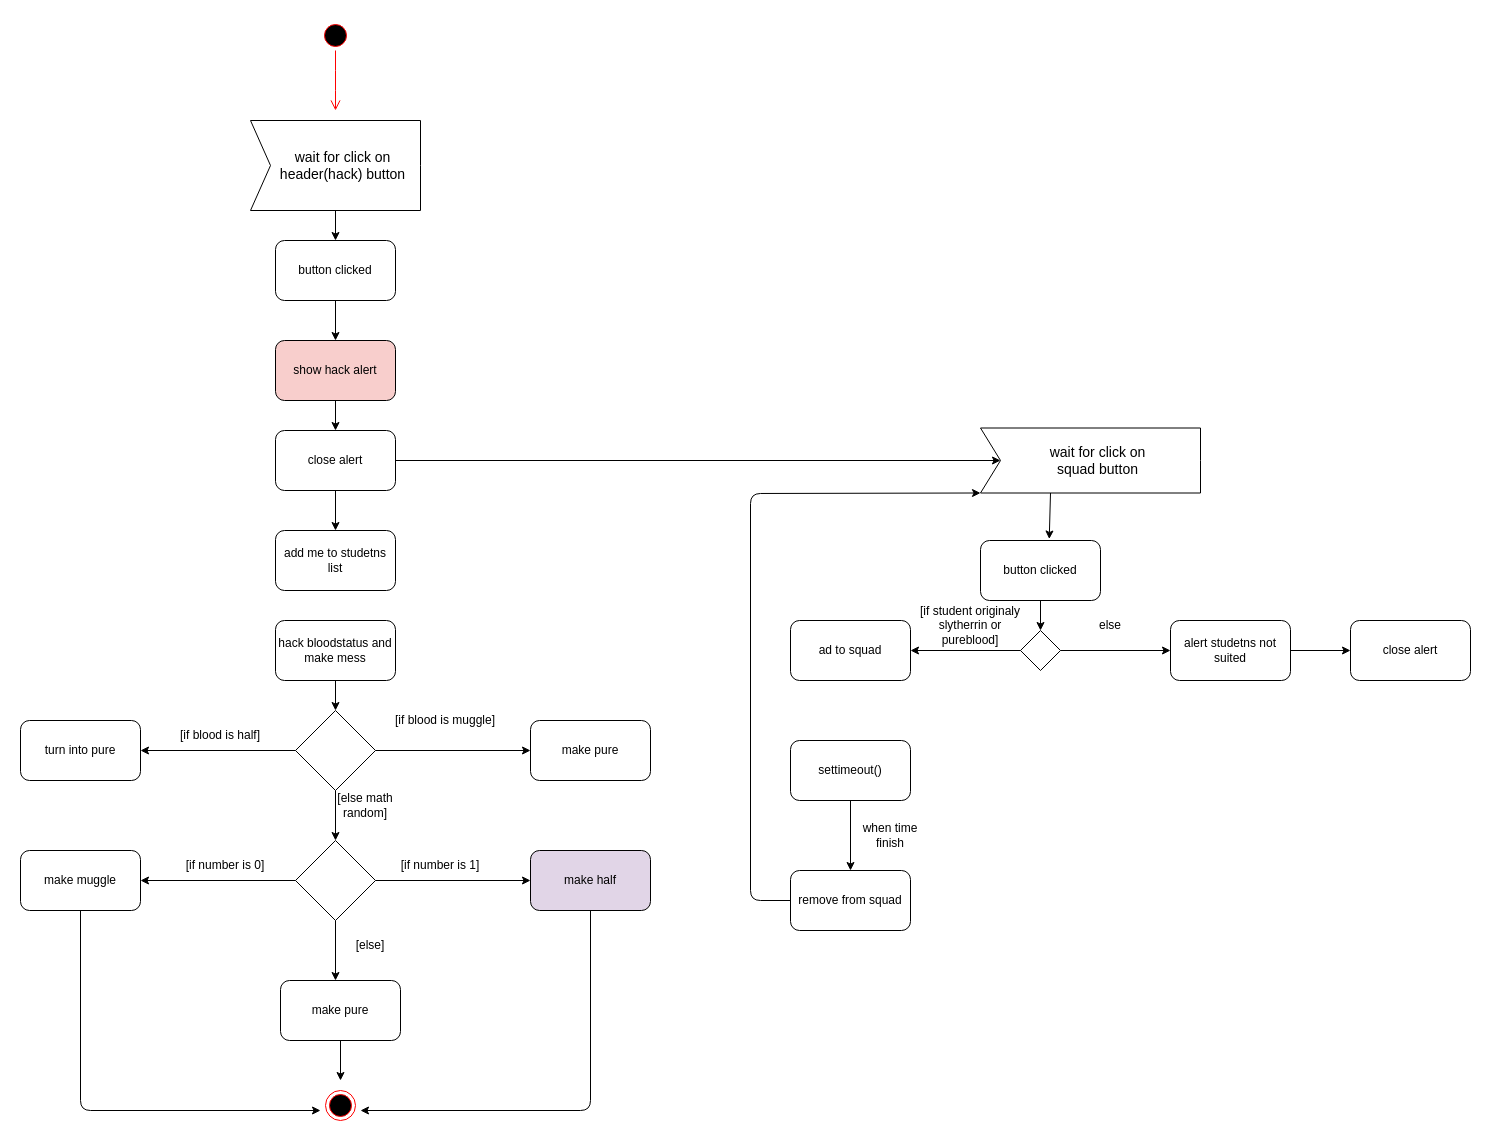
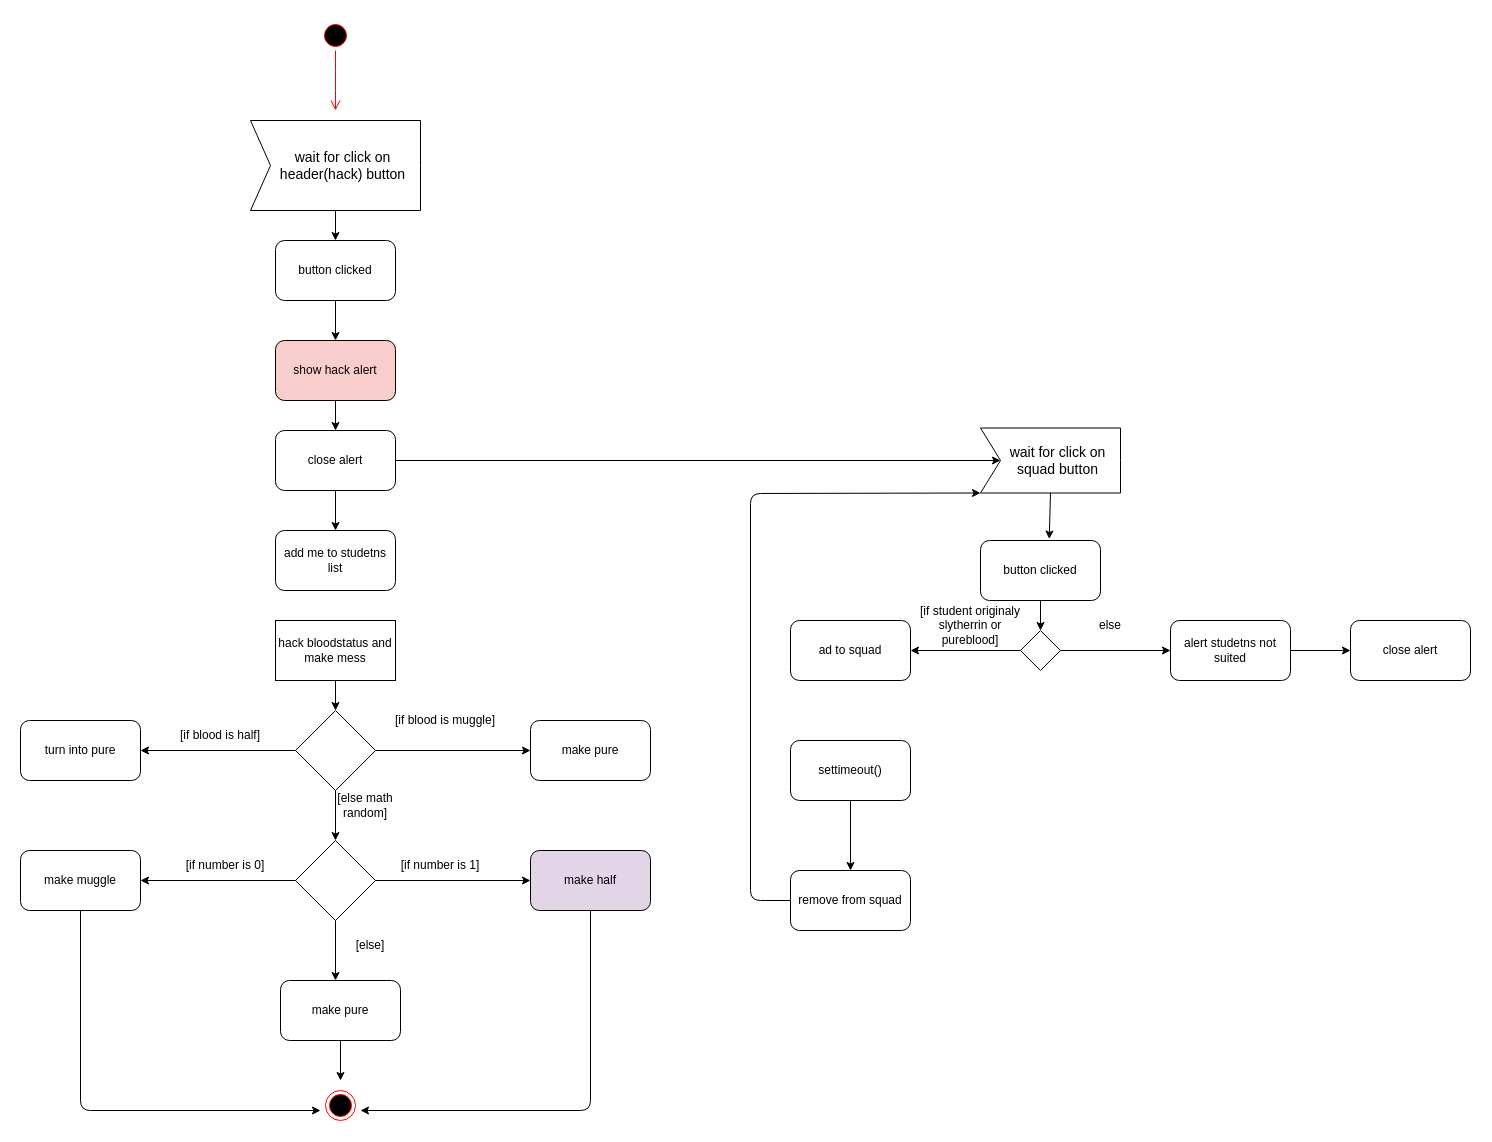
  <mxCell id="0" />
  <mxCell id="1" parent="0" />
  <mxCell id="2" value="" style="ellipse;html=1;shape=startState;fillColor=#000000;strokeColor=#ff0000;" vertex="1" parent="1"><mxGeometry x="320" y="20" width="30" height="30" as="geometry" /></mxCell>
  <mxCell id="3" value="" style="edgeStyle=orthogonalEdgeStyle;html=1;verticalAlign=bottom;endArrow=open;endSize=8;strokeColor=#ff0000;" edge="1" source="2" parent="1"><mxGeometry relative="1" as="geometry"><mxPoint x="335" y="110" as="targetPoint" /></mxGeometry></mxCell>
  <mxCell id="4" value="wait for click on &lt;br&gt;header(hack) button" style="html=1;shape=mxgraph.infographic.ribbonSimple;notch1=20;notch2=0;align=center;verticalAlign=middle;fontSize=14;fontStyle=0;fillColor=#FFFFFF;flipH=0;spacingRight=0;spacingLeft=14;" vertex="1" parent="1"><mxGeometry x="250" y="120" width="170" height="90" as="geometry" /></mxCell>
  <mxCell id="5" value="" style="endArrow=classic;html=1;exitX=0;exitY=0;exitDx=85;exitDy=90;exitPerimeter=0;" edge="1" parent="1" source="4" target="6"><mxGeometry width="50" height="50" relative="1" as="geometry"><mxPoint x="330" y="270" as="sourcePoint" /><mxPoint x="335" y="270" as="targetPoint" /></mxGeometry></mxCell>
  <mxCell id="6" value="button clicked" style="rounded=1;whiteSpace=wrap;html=1;" vertex="1" parent="1"><mxGeometry x="275" y="240" width="120" height="60" as="geometry" /></mxCell>
  <mxCell id="7" value="" style="endArrow=classic;html=1;exitX=0.5;exitY=1;exitDx=0;exitDy=0;" edge="1" parent="1" source="6" target="8"><mxGeometry width="50" height="50" relative="1" as="geometry"><mxPoint x="330" y="370" as="sourcePoint" /><mxPoint x="335" y="350" as="targetPoint" /></mxGeometry></mxCell>
  <mxCell id="8" value="show hack alert" style="rounded=1;whiteSpace=wrap;html=1;fillColor=#f8cecc;" vertex="1" parent="1"><mxGeometry x="275" y="340" width="120" height="60" as="geometry" /></mxCell>
  <mxCell id="9" value="close alert&lt;br&gt;" style="rounded=1;whiteSpace=wrap;html=1;" vertex="1" parent="1"><mxGeometry x="275" y="430" width="120" height="60" as="geometry" /></mxCell>
  <mxCell id="10" value="" style="endArrow=classic;html=1;exitX=0.5;exitY=1;exitDx=0;exitDy=0;entryX=0.5;entryY=0;entryDx=0;entryDy=0;" edge="1" parent="1" source="8" target="9"><mxGeometry width="50" height="50" relative="1" as="geometry"><mxPoint x="330" y="370" as="sourcePoint" /><mxPoint x="380" y="320" as="targetPoint" /></mxGeometry></mxCell>
  <mxCell id="11" value="" style="endArrow=classic;html=1;exitX=0.5;exitY=1;exitDx=0;exitDy=0;" edge="1" parent="1" source="9"><mxGeometry width="50" height="50" relative="1" as="geometry"><mxPoint x="330" y="360" as="sourcePoint" /><mxPoint x="335" y="530" as="targetPoint" /></mxGeometry></mxCell>
  <mxCell id="12" value="add me to studetns list" style="rounded=1;whiteSpace=wrap;html=1;" vertex="1" parent="1"><mxGeometry x="275" y="530" width="120" height="60" as="geometry" /></mxCell>
- <mxCell id="13" value="hack bloodstatus and make mess" style="rounded=1;whiteSpace=wrap;html=1;" vertex="1" parent="1"><mxGeometry x="275" y="620" width="120" height="60" as="geometry" /></mxCell>
+ <mxCell id="13" value="hack bloodstatus and make mess" style="whiteSpace=wrap;html=1;rounded=0;" vertex="1" parent="1"><mxGeometry x="275" y="620" width="120" height="60" as="geometry" /></mxCell>
  <mxCell id="14" value="" style="endArrow=classic;html=1;exitX=0.5;exitY=1;exitDx=0;exitDy=0;" edge="1" parent="1" source="13" target="15"><mxGeometry width="50" height="50" relative="1" as="geometry"><mxPoint x="330" y="560" as="sourcePoint" /><mxPoint x="335" y="720" as="targetPoint" /></mxGeometry></mxCell>
  <mxCell id="15" value="" style="rhombus;whiteSpace=wrap;html=1;" vertex="1" parent="1"><mxGeometry x="295" y="710" width="80" height="80" as="geometry" /></mxCell>
  <mxCell id="16" value="" style="endArrow=classic;html=1;exitX=0;exitY=0.5;exitDx=0;exitDy=0;" edge="1" parent="1" source="15" target="17"><mxGeometry width="50" height="50" relative="1" as="geometry"><mxPoint x="330" y="680" as="sourcePoint" /><mxPoint x="120" y="750" as="targetPoint" /></mxGeometry></mxCell>
  <mxCell id="17" value="turn into pure" style="rounded=1;whiteSpace=wrap;html=1;" vertex="1" parent="1"><mxGeometry x="20" y="720" width="120" height="60" as="geometry" /></mxCell>
  <mxCell id="18" value="[if blood is half]" style="text;html=1;strokeColor=none;fillColor=none;align=center;verticalAlign=middle;whiteSpace=wrap;rounded=0;" vertex="1" parent="1"><mxGeometry x="170" y="720" width="100" height="30" as="geometry" /></mxCell>
  <mxCell id="19" value="" style="endArrow=classic;html=1;exitX=1;exitY=0.5;exitDx=0;exitDy=0;" edge="1" parent="1" source="15"><mxGeometry width="50" height="50" relative="1" as="geometry"><mxPoint x="420" y="680" as="sourcePoint" /><mxPoint x="530" y="750" as="targetPoint" /></mxGeometry></mxCell>
  <mxCell id="20" value="[if blood is muggle]" style="text;html=1;strokeColor=none;fillColor=none;align=center;verticalAlign=middle;whiteSpace=wrap;rounded=0;" vertex="1" parent="1"><mxGeometry x="390" y="705" width="110" height="30" as="geometry" /></mxCell>
  <mxCell id="21" value="make pure" style="rounded=1;whiteSpace=wrap;html=1;" vertex="1" parent="1"><mxGeometry x="530" y="720" width="120" height="60" as="geometry" /></mxCell>
  <mxCell id="22" value="" style="endArrow=classic;html=1;exitX=0.5;exitY=1;exitDx=0;exitDy=0;" edge="1" parent="1" source="15"><mxGeometry width="50" height="50" relative="1" as="geometry"><mxPoint x="300" y="770" as="sourcePoint" /><mxPoint x="335" y="840" as="targetPoint" /></mxGeometry></mxCell>
  <mxCell id="23" value="" style="rhombus;whiteSpace=wrap;html=1;" vertex="1" parent="1"><mxGeometry x="295" y="840" width="80" height="80" as="geometry" /></mxCell>
  <mxCell id="24" value="" style="endArrow=classic;html=1;exitX=0;exitY=0.5;exitDx=0;exitDy=0;" edge="1" parent="1" source="23" target="25"><mxGeometry width="50" height="50" relative="1" as="geometry"><mxPoint x="340" y="850" as="sourcePoint" /><mxPoint x="140" y="880" as="targetPoint" /></mxGeometry></mxCell>
  <mxCell id="25" value="make muggle" style="rounded=1;whiteSpace=wrap;html=1;" vertex="1" parent="1"><mxGeometry x="20" y="850" width="120" height="60" as="geometry" /></mxCell>
  <mxCell id="26" value="" style="endArrow=classic;html=1;exitX=1;exitY=0.5;exitDx=0;exitDy=0;" edge="1" parent="1" source="23" target="27"><mxGeometry width="50" height="50" relative="1" as="geometry"><mxPoint x="310" y="850" as="sourcePoint" /><mxPoint x="520" y="880" as="targetPoint" /></mxGeometry></mxCell>
  <mxCell id="27" value="make half" style="rounded=1;whiteSpace=wrap;html=1;fillColor=#e1d5e7;" vertex="1" parent="1"><mxGeometry x="530" y="850" width="120" height="60" as="geometry" /></mxCell>
  <mxCell id="28" value="[if number is 0]" style="text;html=1;strokeColor=none;fillColor=none;align=center;verticalAlign=middle;whiteSpace=wrap;rounded=0;" vertex="1" parent="1"><mxGeometry x="175" y="850" width="100" height="30" as="geometry" /></mxCell>
  <mxCell id="29" value="[else math random]" style="text;html=1;strokeColor=none;fillColor=none;align=center;verticalAlign=middle;whiteSpace=wrap;rounded=0;" vertex="1" parent="1"><mxGeometry x="335" y="790" width="60" height="30" as="geometry" /></mxCell>
  <mxCell id="30" value="[if number is 1]" style="text;html=1;strokeColor=none;fillColor=none;align=center;verticalAlign=middle;whiteSpace=wrap;rounded=0;" vertex="1" parent="1"><mxGeometry x="390" y="850" width="100" height="30" as="geometry" /></mxCell>
  <mxCell id="31" value="" style="endArrow=classic;html=1;exitX=0.5;exitY=1;exitDx=0;exitDy=0;" edge="1" parent="1" source="23"><mxGeometry width="50" height="50" relative="1" as="geometry"><mxPoint x="480" y="860" as="sourcePoint" /><mxPoint x="335" y="980" as="targetPoint" /></mxGeometry></mxCell>
  <mxCell id="32" value="make pure" style="rounded=1;whiteSpace=wrap;html=1;" vertex="1" parent="1"><mxGeometry x="280" y="980" width="120" height="60" as="geometry" /></mxCell>
  <mxCell id="33" value="[else]" style="text;html=1;strokeColor=none;fillColor=none;align=center;verticalAlign=middle;whiteSpace=wrap;rounded=0;" vertex="1" parent="1"><mxGeometry x="340" y="930" width="60" height="30" as="geometry" /></mxCell>
  <mxCell id="34" value="" style="endArrow=classic;html=1;exitX=0.5;exitY=1;exitDx=0;exitDy=0;" edge="1" parent="1" source="32"><mxGeometry width="50" height="50" relative="1" as="geometry"><mxPoint x="330" y="990" as="sourcePoint" /><mxPoint x="340" y="1080" as="targetPoint" /></mxGeometry></mxCell>
  <mxCell id="35" value="" style="ellipse;html=1;shape=endState;fillColor=#000000;strokeColor=#ff0000;" vertex="1" parent="1"><mxGeometry x="325" y="1090" width="30" height="30" as="geometry" /></mxCell>
  <mxCell id="36" value="" style="endArrow=classic;html=1;exitX=0.5;exitY=1;exitDx=0;exitDy=0;" edge="1" parent="1" source="25"><mxGeometry width="50" height="50" relative="1" as="geometry"><mxPoint x="330" y="990" as="sourcePoint" /><mxPoint x="320" y="1110" as="targetPoint" /><Array as="points"><mxPoint x="80" y="1110" /></Array></mxGeometry></mxCell>
  <mxCell id="37" value="" style="endArrow=classic;html=1;exitX=0.5;exitY=1;exitDx=0;exitDy=0;" edge="1" parent="1" source="27"><mxGeometry width="50" height="50" relative="1" as="geometry"><mxPoint x="470" y="990" as="sourcePoint" /><mxPoint x="360" y="1110" as="targetPoint" /><Array as="points"><mxPoint x="590" y="1110" /></Array></mxGeometry></mxCell>
- <mxCell id="38" value="wait for click on &lt;br&gt;squad button" style="html=1;shape=mxgraph.infographic.ribbonSimple;notch1=20;notch2=0;align=center;verticalAlign=middle;fontSize=14;fontStyle=0;fillColor=#FFFFFF;flipH=0;spacingRight=0;spacingLeft=14;" vertex="1" parent="1"><mxGeometry x="980" y="427.5" width="220" height="65" as="geometry" /></mxCell>
+ <mxCell id="38" value="wait for click on &lt;br&gt;squad button" style="html=1;shape=mxgraph.infographic.ribbonSimple;notch1=20;notch2=0;align=center;verticalAlign=middle;fontSize=14;fontStyle=0;fillColor=#FFFFFF;flipH=0;spacingRight=0;spacingLeft=14;" vertex="1" parent="1"><mxGeometry x="980" y="427.5" width="140" height="65" as="geometry" /></mxCell>
  <mxCell id="39" value="" style="endArrow=classic;html=1;exitX=1;exitY=0.5;exitDx=0;exitDy=0;entryX=0;entryY=0;entryDx=20;entryDy=32.5;entryPerimeter=0;" edge="1" parent="1" source="9" target="38"><mxGeometry width="50" height="50" relative="1" as="geometry"><mxPoint x="550" y="370" as="sourcePoint" /><mxPoint x="600" y="320" as="targetPoint" /></mxGeometry></mxCell>
  <mxCell id="40" value="" style="endArrow=classic;html=1;exitX=0;exitY=0;exitDx=70;exitDy=65;exitPerimeter=0;entryX=0.573;entryY=-0.025;entryDx=0;entryDy=0;entryPerimeter=0;" edge="1" parent="1" source="38" target="41"><mxGeometry width="50" height="50" relative="1" as="geometry"><mxPoint x="550" y="500" as="sourcePoint" /><mxPoint x="760" y="520" as="targetPoint" /></mxGeometry></mxCell>
  <mxCell id="41" value="button clicked" style="rounded=1;whiteSpace=wrap;html=1;" vertex="1" parent="1"><mxGeometry x="980" y="540" width="120" height="60" as="geometry" /></mxCell>
  <mxCell id="42" value="" style="endArrow=classic;html=1;exitX=0.5;exitY=1;exitDx=0;exitDy=0;" edge="1" parent="1" source="41"><mxGeometry width="50" height="50" relative="1" as="geometry"><mxPoint x="530" y="570" as="sourcePoint" /><mxPoint x="1040" y="630" as="targetPoint" /></mxGeometry></mxCell>
  <mxCell id="43" value="" style="rhombus;whiteSpace=wrap;html=1;" vertex="1" parent="1"><mxGeometry x="1020" y="630" width="40" height="40" as="geometry" /></mxCell>
  <mxCell id="44" value="" style="endArrow=classic;html=1;exitX=0;exitY=0.5;exitDx=0;exitDy=0;" edge="1" parent="1" source="43"><mxGeometry width="50" height="50" relative="1" as="geometry"><mxPoint x="530" y="570" as="sourcePoint" /><mxPoint x="910" y="650" as="targetPoint" /></mxGeometry></mxCell>
  <mxCell id="45" value="[if student originaly slytherrin or pureblood]" style="text;html=1;strokeColor=none;fillColor=none;align=center;verticalAlign=middle;whiteSpace=wrap;rounded=0;" vertex="1" parent="1"><mxGeometry x="910" y="610" width="120" height="30" as="geometry" /></mxCell>
  <mxCell id="46" value="ad to squad" style="rounded=1;whiteSpace=wrap;html=1;" vertex="1" parent="1"><mxGeometry x="790" y="620" width="120" height="60" as="geometry" /></mxCell>
  <mxCell id="47" value="" style="endArrow=classic;html=1;exitX=1;exitY=0.5;exitDx=0;exitDy=0;" edge="1" parent="1" source="43"><mxGeometry width="50" height="50" relative="1" as="geometry"><mxPoint x="900" y="600" as="sourcePoint" /><mxPoint x="1170" y="650" as="targetPoint" /></mxGeometry></mxCell>
  <mxCell id="48" value="else" style="text;html=1;strokeColor=none;fillColor=none;align=center;verticalAlign=middle;whiteSpace=wrap;rounded=0;" vertex="1" parent="1"><mxGeometry x="1050" y="610" width="120" height="30" as="geometry" /></mxCell>
  <mxCell id="49" value="alert studetns not suited" style="rounded=1;whiteSpace=wrap;html=1;" vertex="1" parent="1"><mxGeometry x="1170" y="620" width="120" height="60" as="geometry" /></mxCell>
  <mxCell id="50" value="close alert" style="rounded=1;whiteSpace=wrap;html=1;" vertex="1" parent="1"><mxGeometry x="1350" y="620" width="120" height="60" as="geometry" /></mxCell>
  <mxCell id="51" value="" style="endArrow=classic;html=1;exitX=1;exitY=0.5;exitDx=0;exitDy=0;entryX=0;entryY=0.5;entryDx=0;entryDy=0;" edge="1" parent="1" source="49" target="50"><mxGeometry width="50" height="50" relative="1" as="geometry"><mxPoint x="1110" y="600" as="sourcePoint" /><mxPoint x="1160" y="550" as="targetPoint" /></mxGeometry></mxCell>
  <mxCell id="52" value="settimeout()" style="rounded=1;whiteSpace=wrap;html=1;" vertex="1" parent="1"><mxGeometry x="790" y="740" width="120" height="60" as="geometry" /></mxCell>
  <mxCell id="53" value="" style="endArrow=classic;html=1;exitX=0.5;exitY=1;exitDx=0;exitDy=0;" edge="1" parent="1" source="52"><mxGeometry width="50" height="50" relative="1" as="geometry"><mxPoint x="1000" y="850" as="sourcePoint" /><mxPoint x="850" y="870" as="targetPoint" /></mxGeometry></mxCell>
- <mxCell id="54" value="when time finish" style="text;html=1;strokeColor=none;fillColor=none;align=center;verticalAlign=middle;whiteSpace=wrap;rounded=0;" vertex="1" parent="1"><mxGeometry x="860" y="820" width="60" height="30" as="geometry" /></mxCell>
  <mxCell id="55" value="remove from squad" style="rounded=1;whiteSpace=wrap;html=1;" vertex="1" parent="1"><mxGeometry x="790" y="870" width="120" height="60" as="geometry" /></mxCell>
  <mxCell id="56" value="" style="endArrow=classic;html=1;exitX=0;exitY=0.5;exitDx=0;exitDy=0;entryX=0;entryY=1;entryDx=0;entryDy=0;entryPerimeter=0;" edge="1" parent="1" source="55" target="38"><mxGeometry width="50" height="50" relative="1" as="geometry"><mxPoint x="1000" y="790" as="sourcePoint" /><mxPoint x="1050" y="740" as="targetPoint" /><Array as="points"><mxPoint x="750" y="900" /><mxPoint x="750" y="493" /></Array></mxGeometry></mxCell>
